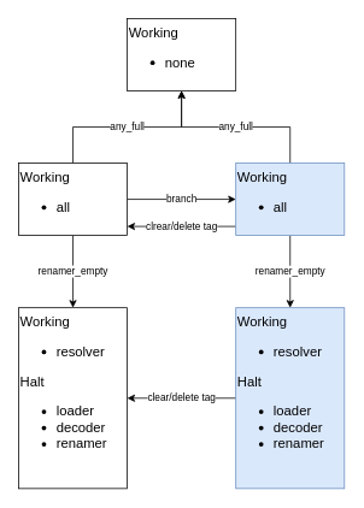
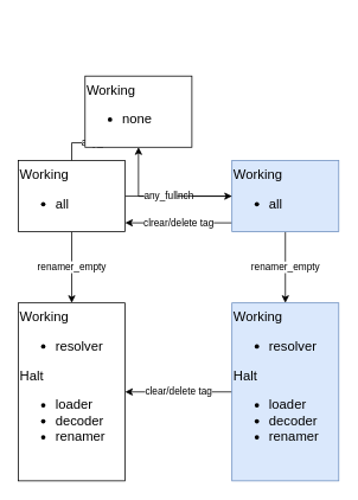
  <mxCell id="0" />
  <mxCell id="1" parent="0" />
  <mxCell id="2" value="branch" style="edgeStyle=orthogonalEdgeStyle;rounded=0;orthogonalLoop=1;jettySize=auto;html=1;" edge="1" parent="1" source="5" target="9"><mxGeometry relative="1" as="geometry" /></mxCell>
  <mxCell id="3" value="&lt;span style=&quot;color: rgb(0, 0, 0); font-family: Helvetica; font-size: 11px; font-style: normal; font-variant-ligatures: normal; font-variant-caps: normal; font-weight: 400; letter-spacing: normal; orphans: 2; text-align: center; text-indent: 0px; text-transform: none; widows: 2; word-spacing: 0px; -webkit-text-stroke-width: 0px; white-space: nowrap; background-color: rgb(255, 255, 255); text-decoration-thickness: initial; text-decoration-style: initial; text-decoration-color: initial; display: inline !important; float: none;&quot;&gt;renamer_empty&lt;/span&gt;" style="edgeStyle=orthogonalEdgeStyle;rounded=0;orthogonalLoop=1;jettySize=auto;html=1;" edge="1" parent="1" source="5" target="10"><mxGeometry relative="1" as="geometry" /></mxCell>
  <mxCell id="4" value="any_full" style="edgeStyle=orthogonalEdgeStyle;rounded=0;orthogonalLoop=1;jettySize=auto;html=1;" edge="1" parent="1" source="5" target="13"><mxGeometry relative="1" as="geometry" /></mxCell>
  <mxCell id="5" value="Working&lt;div&gt;&lt;ul&gt;&lt;li&gt;all&lt;/li&gt;&lt;/ul&gt;&lt;/div&gt;" style="rounded=0;whiteSpace=wrap;html=1;fontSize=15;align=left;verticalAlign=top;" vertex="1" parent="1"><mxGeometry x="20" y="180" width="120" height="80" as="geometry" /></mxCell>
  <mxCell id="6" value="renamer_empty" style="edgeStyle=orthogonalEdgeStyle;rounded=0;orthogonalLoop=1;jettySize=auto;html=1;" edge="1" parent="1" source="9" target="12"><mxGeometry relative="1" as="geometry"><Array as="points"><mxPoint x="320" y="370" /><mxPoint x="320" y="370" /></Array></mxGeometry></mxCell>
  <mxCell id="7" value="any_full" style="edgeStyle=orthogonalEdgeStyle;rounded=0;orthogonalLoop=1;jettySize=auto;html=1;" edge="1" parent="1" source="9" target="13"><mxGeometry relative="1" as="geometry" /></mxCell>
  <mxCell id="8" value="clrear/delete tag" style="edgeStyle=orthogonalEdgeStyle;rounded=0;orthogonalLoop=1;jettySize=auto;html=1;" edge="1" parent="1" source="9" target="5"><mxGeometry relative="1" as="geometry"><Array as="points"><mxPoint x="200" y="250" /><mxPoint x="200" y="250" /></Array></mxGeometry></mxCell>
  <mxCell id="9" value="Working&lt;div&gt;&lt;ul&gt;&lt;li&gt;all&lt;/li&gt;&lt;/ul&gt;&lt;/div&gt;" style="rounded=0;whiteSpace=wrap;html=1;fontSize=15;align=left;verticalAlign=top;fillColor=#dae8fc;strokeColor=#6c8ebf;" vertex="1" parent="1"><mxGeometry x="260" y="180" width="120" height="80" as="geometry" /></mxCell>
  <mxCell id="10" value="Working&lt;div&gt;&lt;ul&gt;&lt;li&gt;resolver&lt;/li&gt;&lt;/ul&gt;&lt;div&gt;Halt&lt;br&gt;&lt;div&gt;&lt;ul&gt;&lt;li&gt;loader&lt;/li&gt;&lt;li&gt;decoder&lt;/li&gt;&lt;li&gt;renamer&lt;/li&gt;&lt;/ul&gt;&lt;/div&gt;&lt;/div&gt;&lt;/div&gt;" style="rounded=0;whiteSpace=wrap;html=1;fontSize=15;align=left;verticalAlign=top;" vertex="1" parent="1"><mxGeometry x="20" y="340" width="120" height="200" as="geometry" /></mxCell>
  <mxCell id="11" value="clear/delete tag" style="edgeStyle=orthogonalEdgeStyle;rounded=0;orthogonalLoop=1;jettySize=auto;html=1;" edge="1" parent="1" source="12" target="10"><mxGeometry relative="1" as="geometry" /></mxCell>
  <mxCell id="12" value="Working&lt;div&gt;&lt;ul&gt;&lt;li&gt;resolver&lt;/li&gt;&lt;/ul&gt;&lt;div&gt;Halt&lt;br&gt;&lt;div&gt;&lt;ul&gt;&lt;li&gt;loader&lt;/li&gt;&lt;li&gt;decoder&lt;/li&gt;&lt;li&gt;renamer&lt;/li&gt;&lt;/ul&gt;&lt;/div&gt;&lt;/div&gt;&lt;/div&gt;" style="rounded=0;whiteSpace=wrap;html=1;fontSize=15;align=left;verticalAlign=top;fillColor=#dae8fc;strokeColor=#6c8ebf;" vertex="1" parent="1"><mxGeometry x="260" y="340" width="120" height="200" as="geometry" /></mxCell>
- <mxCell id="13" value="Working&lt;div&gt;&lt;ul&gt;&lt;li&gt;none&lt;/li&gt;&lt;/ul&gt;&lt;/div&gt;" style="rounded=0;whiteSpace=wrap;html=1;fontSize=15;align=left;verticalAlign=top;fontStyle=0" vertex="1" parent="1"><mxGeometry x="140" y="20" width="120" height="80" as="geometry" /></mxCell>
+ <mxCell id="13" value="Working&lt;div&gt;&lt;ul&gt;&lt;li&gt;none&lt;/li&gt;&lt;/ul&gt;&lt;/div&gt;" style="rounded=0;whiteSpace=wrap;html=1;fontSize=15;align=left;verticalAlign=top;fontStyle=0" vertex="1" parent="1"><mxGeometry x="95" y="85" width="120" height="80" as="geometry" /></mxCell>
